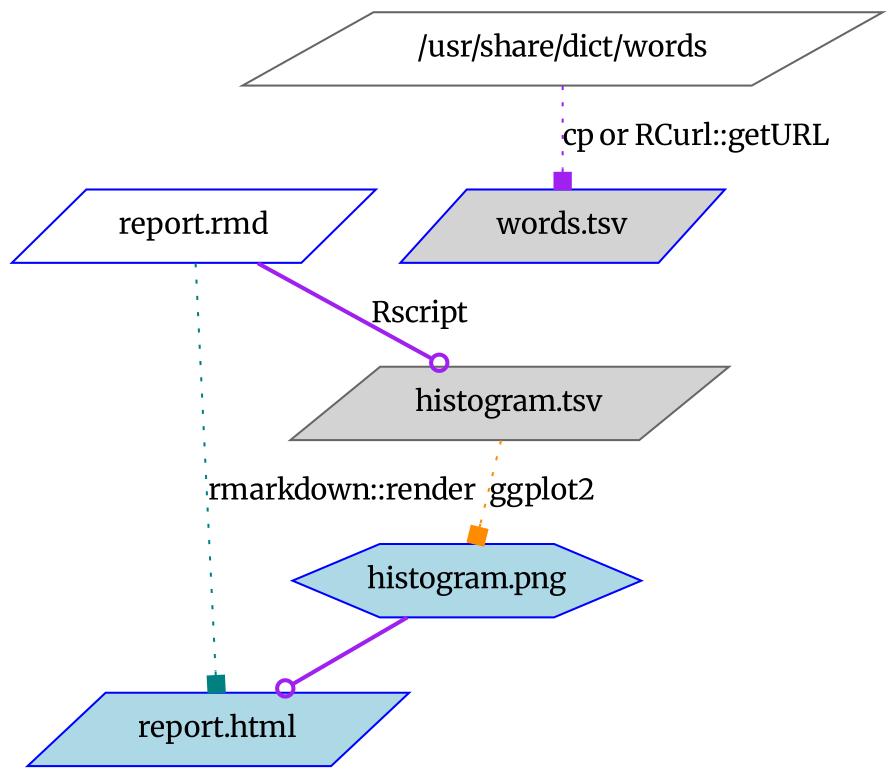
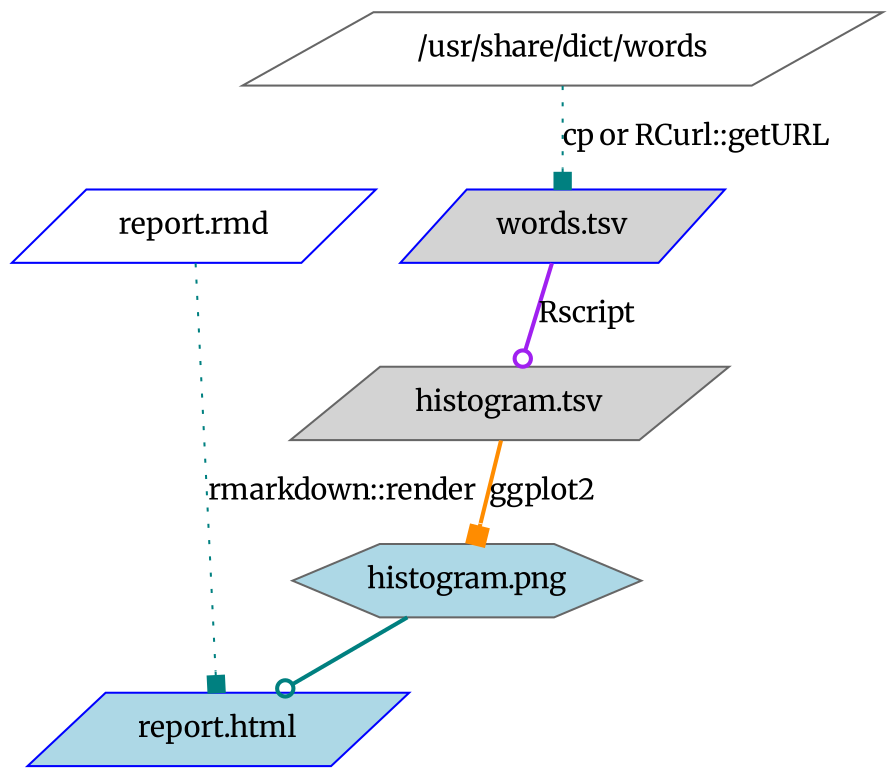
  digraph {
    fontname=Merriweather
    node [color=blue fillcolor=lightblue fontname=Merriweather shape=parallelogram style=filled]
    edge [arrowhead=box color=teal fontname=Merriweather style=dotted]
    "report.html"
    "report.rmd" [fillcolor=white]
    "/usr/share/dict/words" [color=gray40 fillcolor=white]
    "words.tsv" [fillcolor=lightgray]
    "histogram.tsv" [color=gray40 fillcolor=lightgray]
-   "histogram.png" [shape=hexagon]
+   "histogram.png" [color=gray40 shape=hexagon]
    "report.rmd" -> "report.html" [label="rmarkdown::render"]
-   "/usr/share/dict/words" -> "words.tsv" [color=purple label="cp or RCurl::getURL"]
-   "report.rmd" -> "histogram.tsv" [arrowhead=odot color=purple label=Rscript style=bold]
-   "histogram.tsv" -> "histogram.png" [color=darkorange label=ggplot2]
-   "histogram.png" -> "report.html" [arrowhead=odot color=purple style=bold]
+   "/usr/share/dict/words" -> "words.tsv" [label="cp or RCurl::getURL"]
+   "words.tsv" -> "histogram.tsv" [arrowhead=odot color=purple label=Rscript style=bold]
+   "histogram.tsv" -> "histogram.png" [color=darkorange label=ggplot2 style=bold]
+   "histogram.png" -> "report.html" [arrowhead=odot style=bold]
  }
